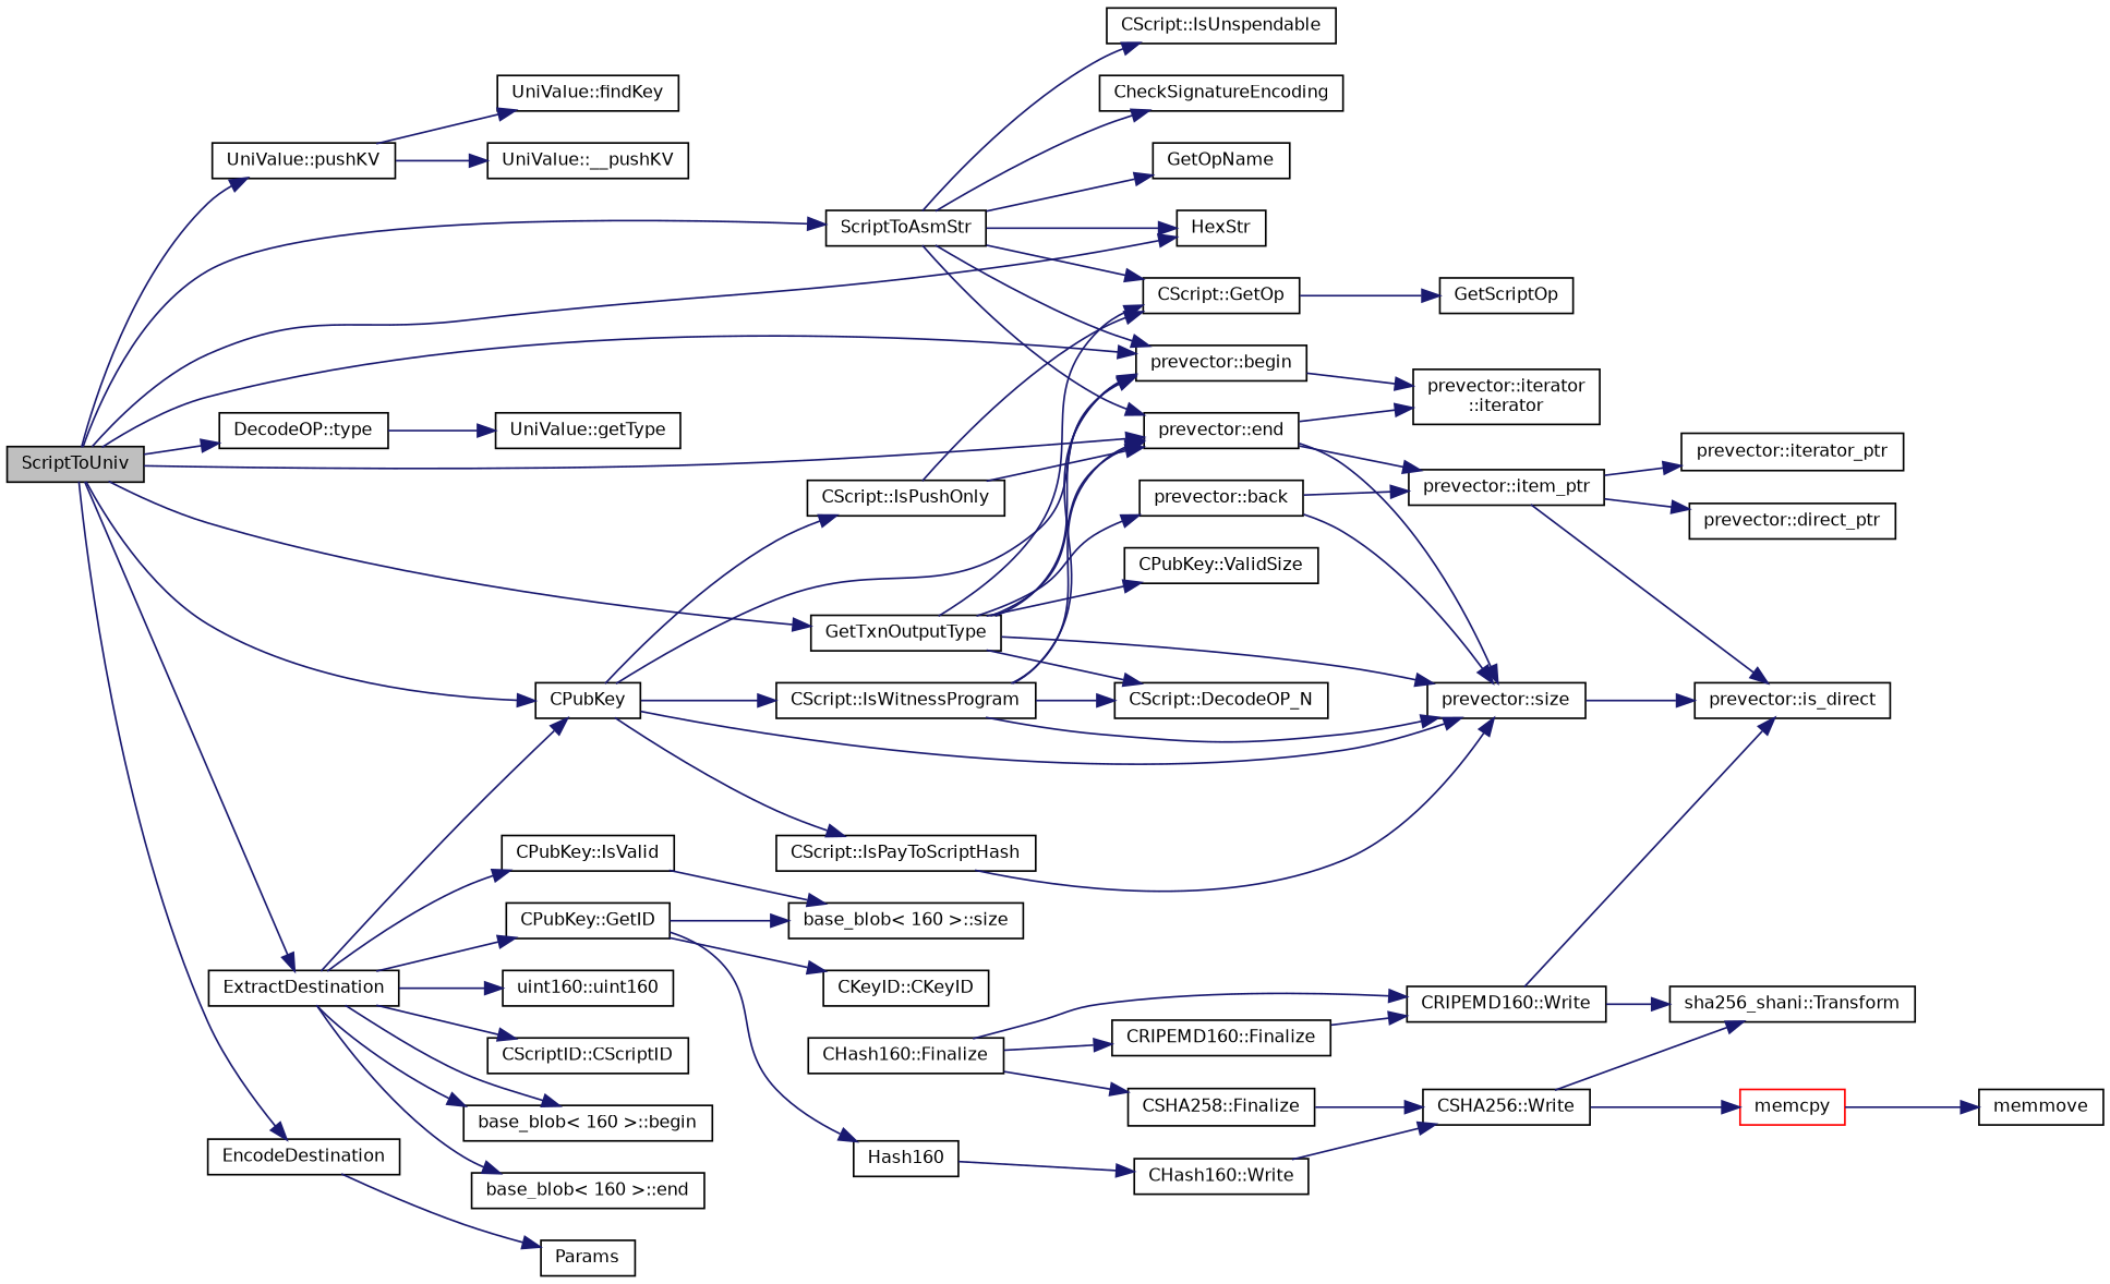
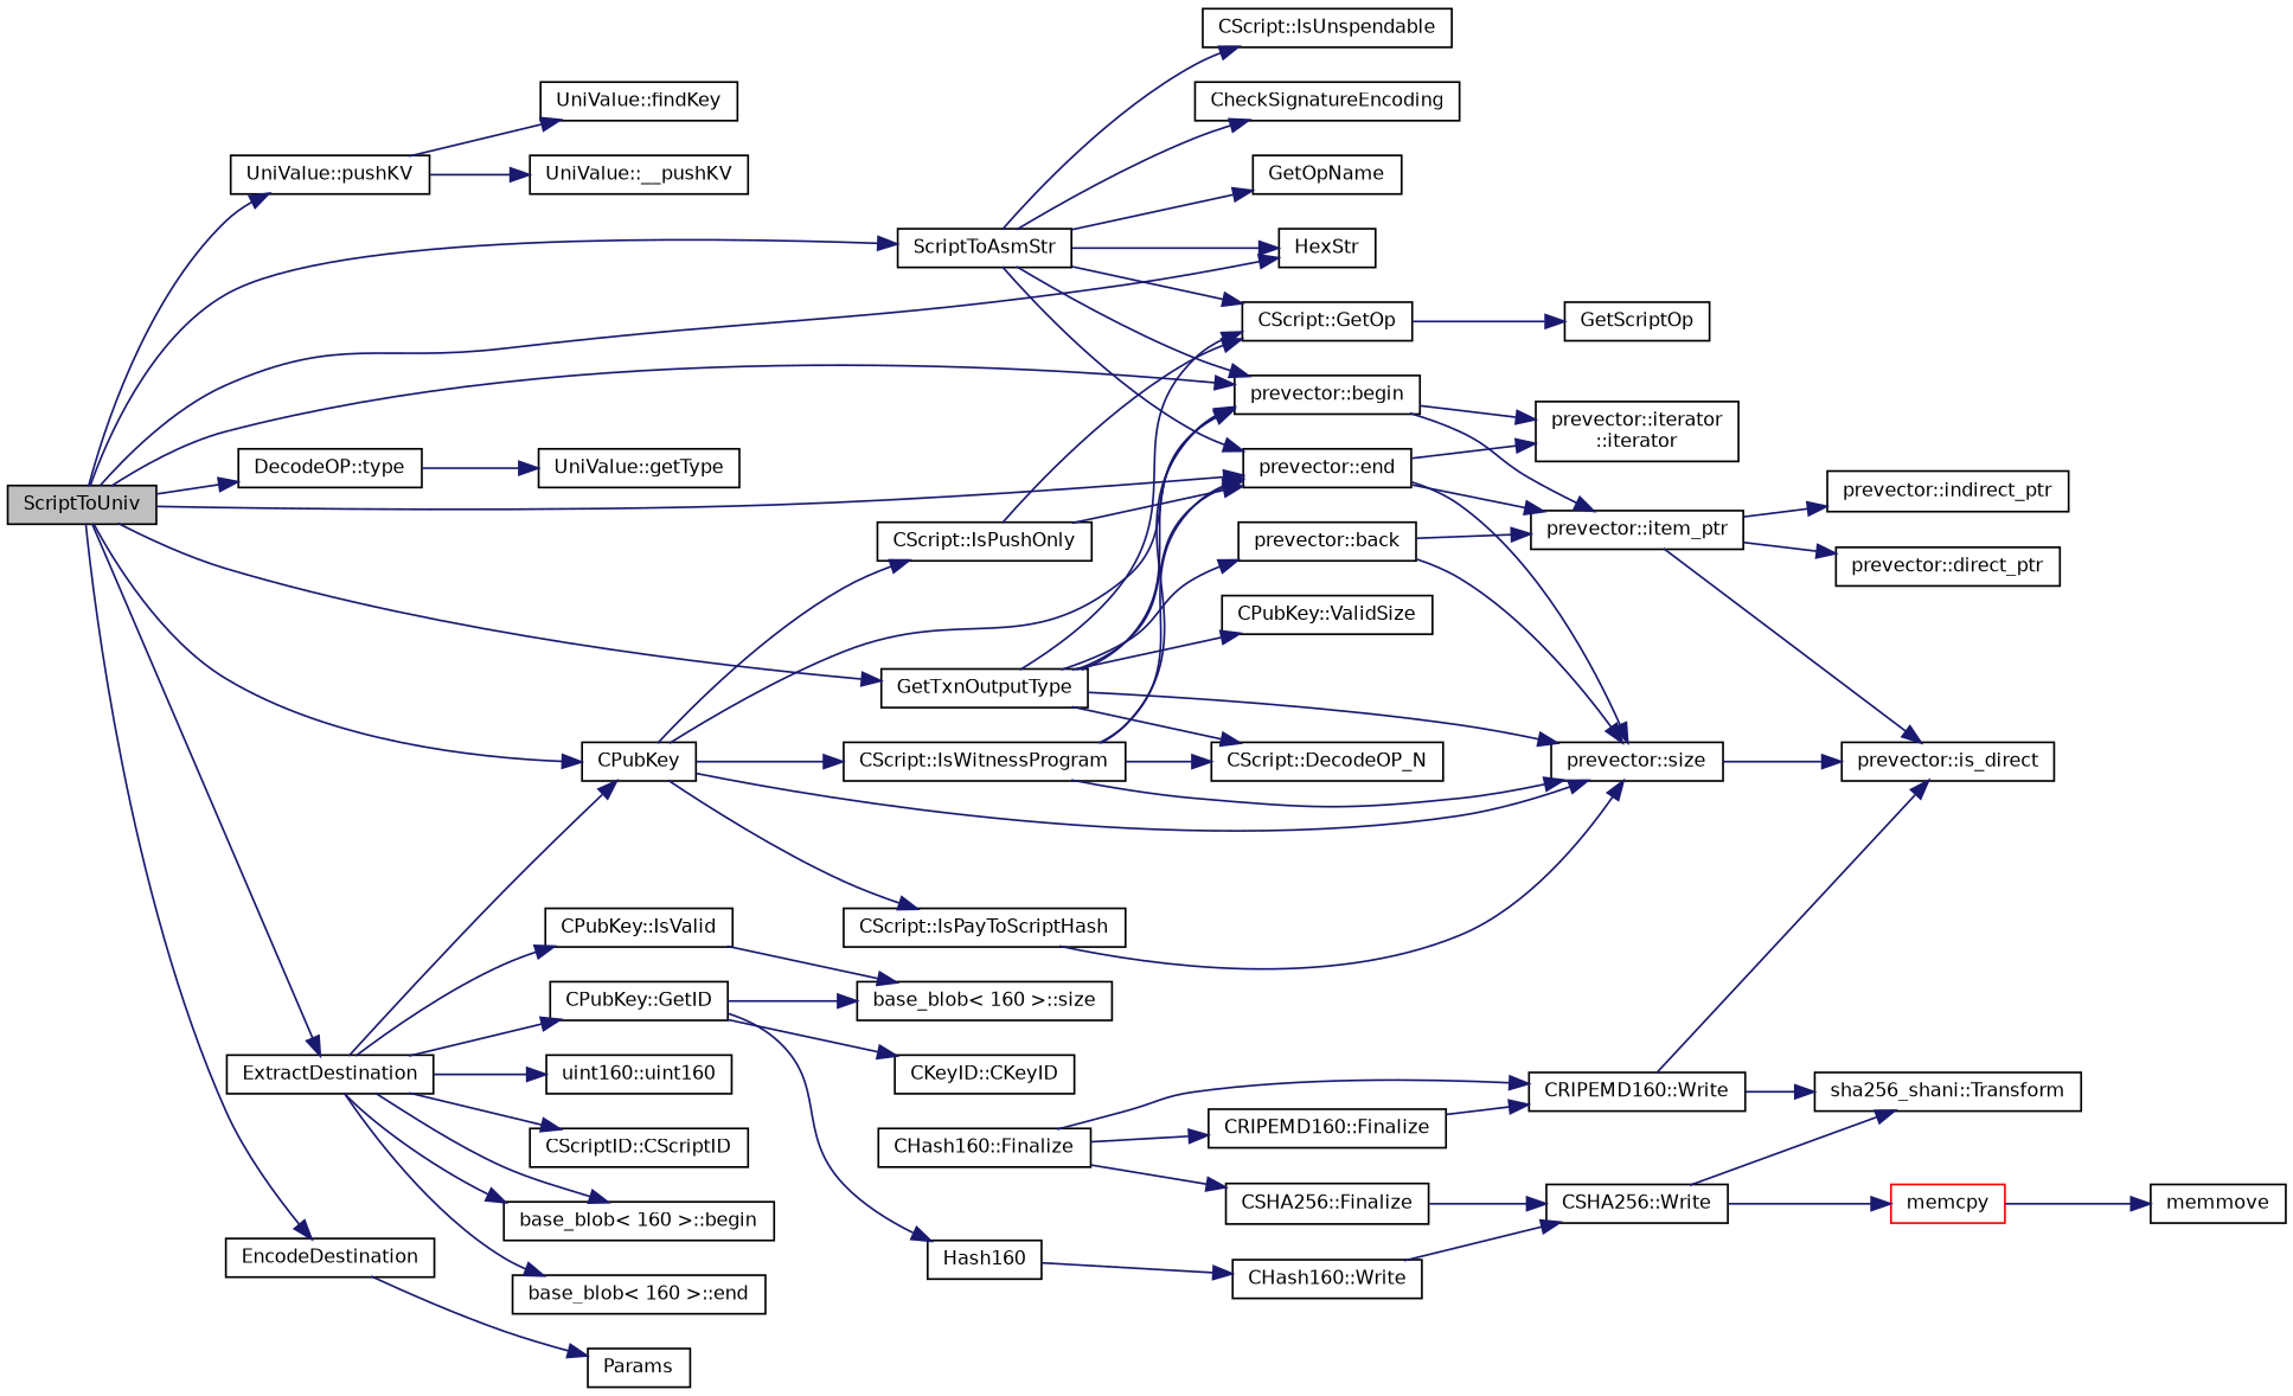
  digraph {
    rankdir=LR
    node [color=black fillcolor=white fontname=Helvetica fontsize=10 shape=record style=filled]
    edge [color=midnightblue fontname=Helvetica fontsize=10 labelfontname=Helvetica labelfontsize=10 style=solid]
    n1 [fillcolor=grey75 fontcolor=black height=0.2 label=ScriptToUniv width=0.4]
    n2 [height=0.2 label="UniValue::pushKV" width=0.4]
    n3 [height=0.2 label=ScriptToAsmStr width=0.4]
    n4 [height=0.2 label="prevector::begin" width=0.4]
    n5 [height=0.2 label="prevector::end" width=0.4]
    n6 [height=0.2 label=HexStr width=0.4]
    n7 [height=0.2 label="DecodeOP::type" width=0.4]
    n8 [height=0.2 label=CPubKey width=0.4]
    n9 [height=0.2 label=GetTxnOutputType width=0.4]
    n10 [height=0.2 label=ExtractDestination width=0.4]
    n11 [height=0.2 label=EncodeDestination width=0.4]
    n12 [height=0.2 label="UniValue::findKey" width=0.4]
    n13 [height=0.2 label="UniValue::__pushKV" width=0.4]
    n14 [height=0.2 label="CScript::GetOp" width=0.4]
    n15 [height=0.2 label="CScript::IsUnspendable" width=0.4]
    n16 [height=0.2 label=CheckSignatureEncoding width=0.4]
    n17 [height=0.2 label=GetOpName width=0.4]
    n18 [height=0.2 label="prevector::iterator\l::iterator" width=0.4]
    n19 [height=0.2 label="prevector::item_ptr" width=0.4]
    n20 [height=0.2 label="prevector::size" width=0.4]
    n21 [height=0.2 label="UniValue::getType" width=0.4]
    n22 [height=0.2 label="CScript::IsPayToScriptHash" width=0.4]
    n23 [height=0.2 label="CScript::IsWitnessProgram" width=0.4]
    n24 [height=0.2 label="CScript::IsPushOnly" width=0.4]
    n25 [height=0.2 label="CScript::DecodeOP_N" width=0.4]
    n26 [height=0.2 label="CPubKey::ValidSize" width=0.4]
    n27 [height=0.2 label="prevector::back" width=0.4]
    n28 [height=0.2 label="CPubKey::IsValid" width=0.4]
    n29 [height=0.2 label="CPubKey::GetID" width=0.4]
    n30 [height=0.2 label="uint160::uint160" width=0.4]
    n31 [height=0.2 label="CScriptID::CScriptID" width=0.4]
    n32 [height=0.2 label="base_blob\< 160 \>::begin" width=0.4]
    n33 [height=0.2 label="base_blob\< 160 \>::end" width=0.4]
    n34 [height=0.2 label=Params width=0.4]
    n35 [height=0.2 label=GetScriptOp width=0.4]
    n36 [height=0.2 label="prevector::is_direct" width=0.4]
    n37 [height=0.2 label="prevector::direct_ptr" width=0.4]
-   n38 [height=0.2 label="prevector::iterator_ptr" width=0.4]
+   n38 [height=0.2 label="prevector::indirect_ptr" width=0.4]
    n39 [height=0.2 label="base_blob\< 160 \>::size" width=0.4]
    n40 [height=0.2 label="CKeyID::CKeyID" width=0.4]
    n41 [height=0.2 label=Hash160 width=0.4]
    n42 [height=0.2 label="CHash160::Write" width=0.4]
    n43 [height=0.2 label="CSHA256::Write" width=0.4]
    n44 [height=0.2 label="CHash160::Finalize" width=0.4]
-   n45 [height=0.2 label="CSHA258::Finalize" width=0.4]
+   n45 [height=0.2 label="CSHA256::Finalize" width=0.4]
    n46 [height=0.2 label="CRIPEMD160::Write" width=0.4]
    n47 [height=0.2 label="CRIPEMD160::Finalize" width=0.4]
    n48 [color=red height=0.2 label=memcpy width=0.4]
    n49 [height=0.2 label="sha256_shani::Transform" width=0.4]
    n50 [height=0.2 label=memmove width=0.4]
    n1 -> n2
    n1 -> n3
    n1 -> n4
    n1 -> n5
    n1 -> n6
    n1 -> n7
    n1 -> n8
    n1 -> n9
    n1 -> n10
    n1 -> n11
    n2 -> n12
    n2 -> n13
    n3 -> n4
    n3 -> n5
    n3 -> n6
    n3 -> n14
    n3 -> n15
    n3 -> n16
    n3 -> n17
    n4 -> n18
+   n4 -> n19
    n5 -> n18
    n5 -> n19
    n5 -> n20
    n7 -> n21
    n8 -> n4
    n8 -> n20
    n8 -> n22
    n8 -> n23
    n8 -> n24
    n9 -> n4
    n9 -> n5
    n9 -> n14
    n9 -> n20
    n9 -> n25
    n9 -> n26
    n9 -> n27
    n10 -> n8
    n10 -> n28
    n10 -> n29
    n10 -> n30
    n10 -> n31
    n10 -> n32
    n10 -> n32
    n10 -> n33
    n11 -> n34
    n14 -> n35
    n19 -> n36
    n19 -> n37
    n19 -> n38
    n20 -> n36
    n22 -> n20
    n23 -> n4
    n23 -> n5
    n23 -> n20
    n23 -> n25
    n24 -> n5
    n24 -> n14
    n27 -> n19
    n27 -> n20
    n28 -> n39
    n29 -> n39
    n29 -> n40
    n29 -> n41
    n41 -> n42
    n42 -> n43
    n43 -> n48
    n43 -> n49
    n44 -> n45
    n44 -> n46
    n44 -> n47
    n45 -> n43
    n46 -> n36
    n46 -> n49
    n47 -> n46
    n48 -> n50
  }
